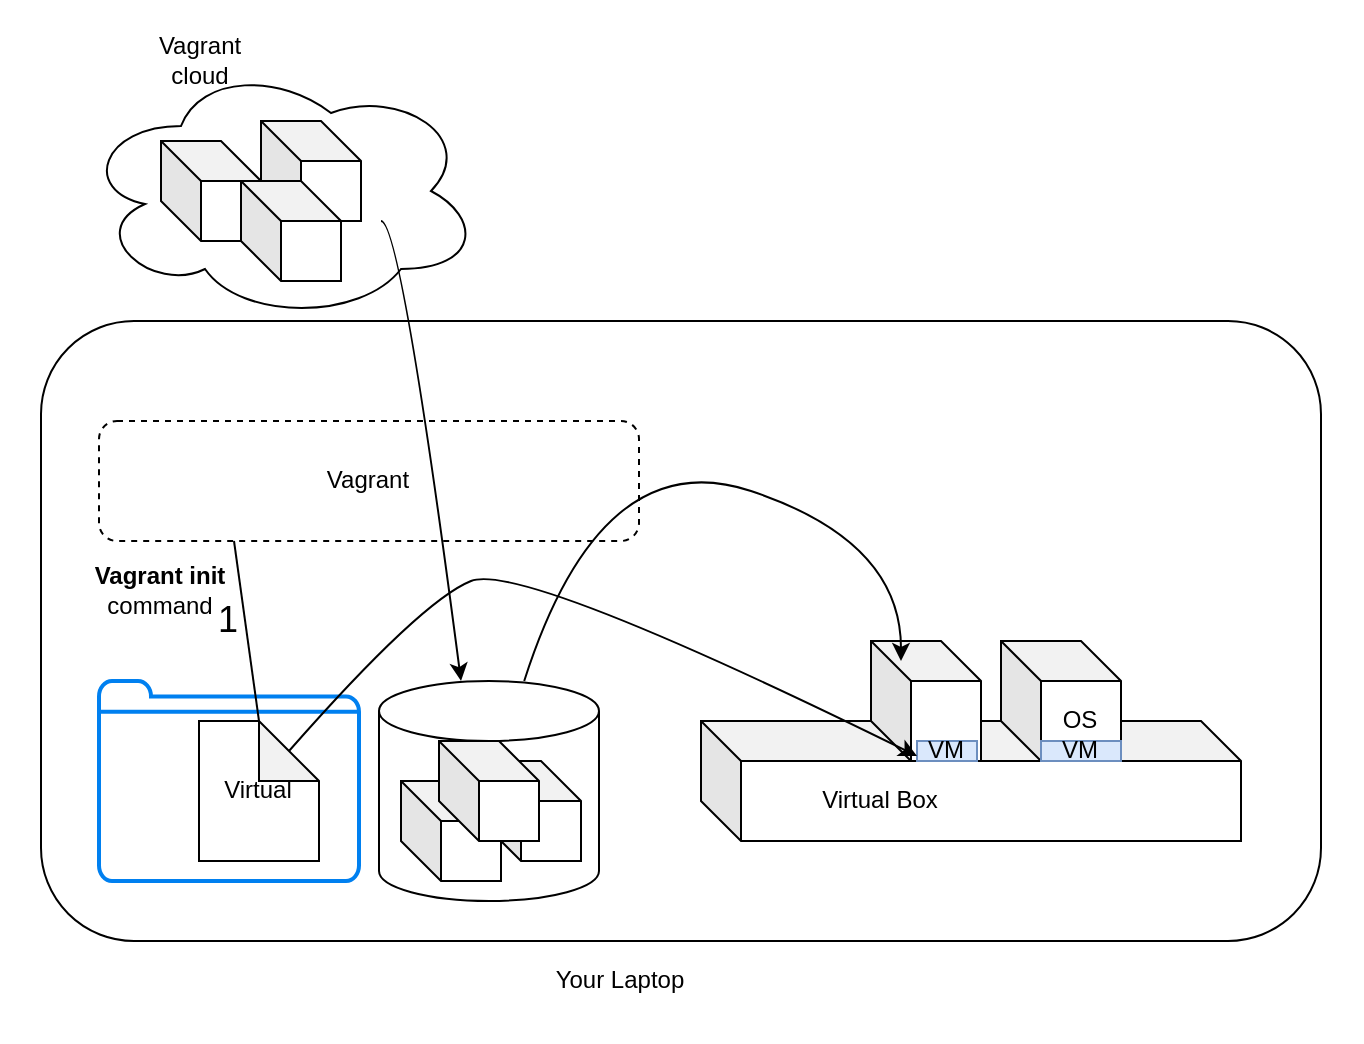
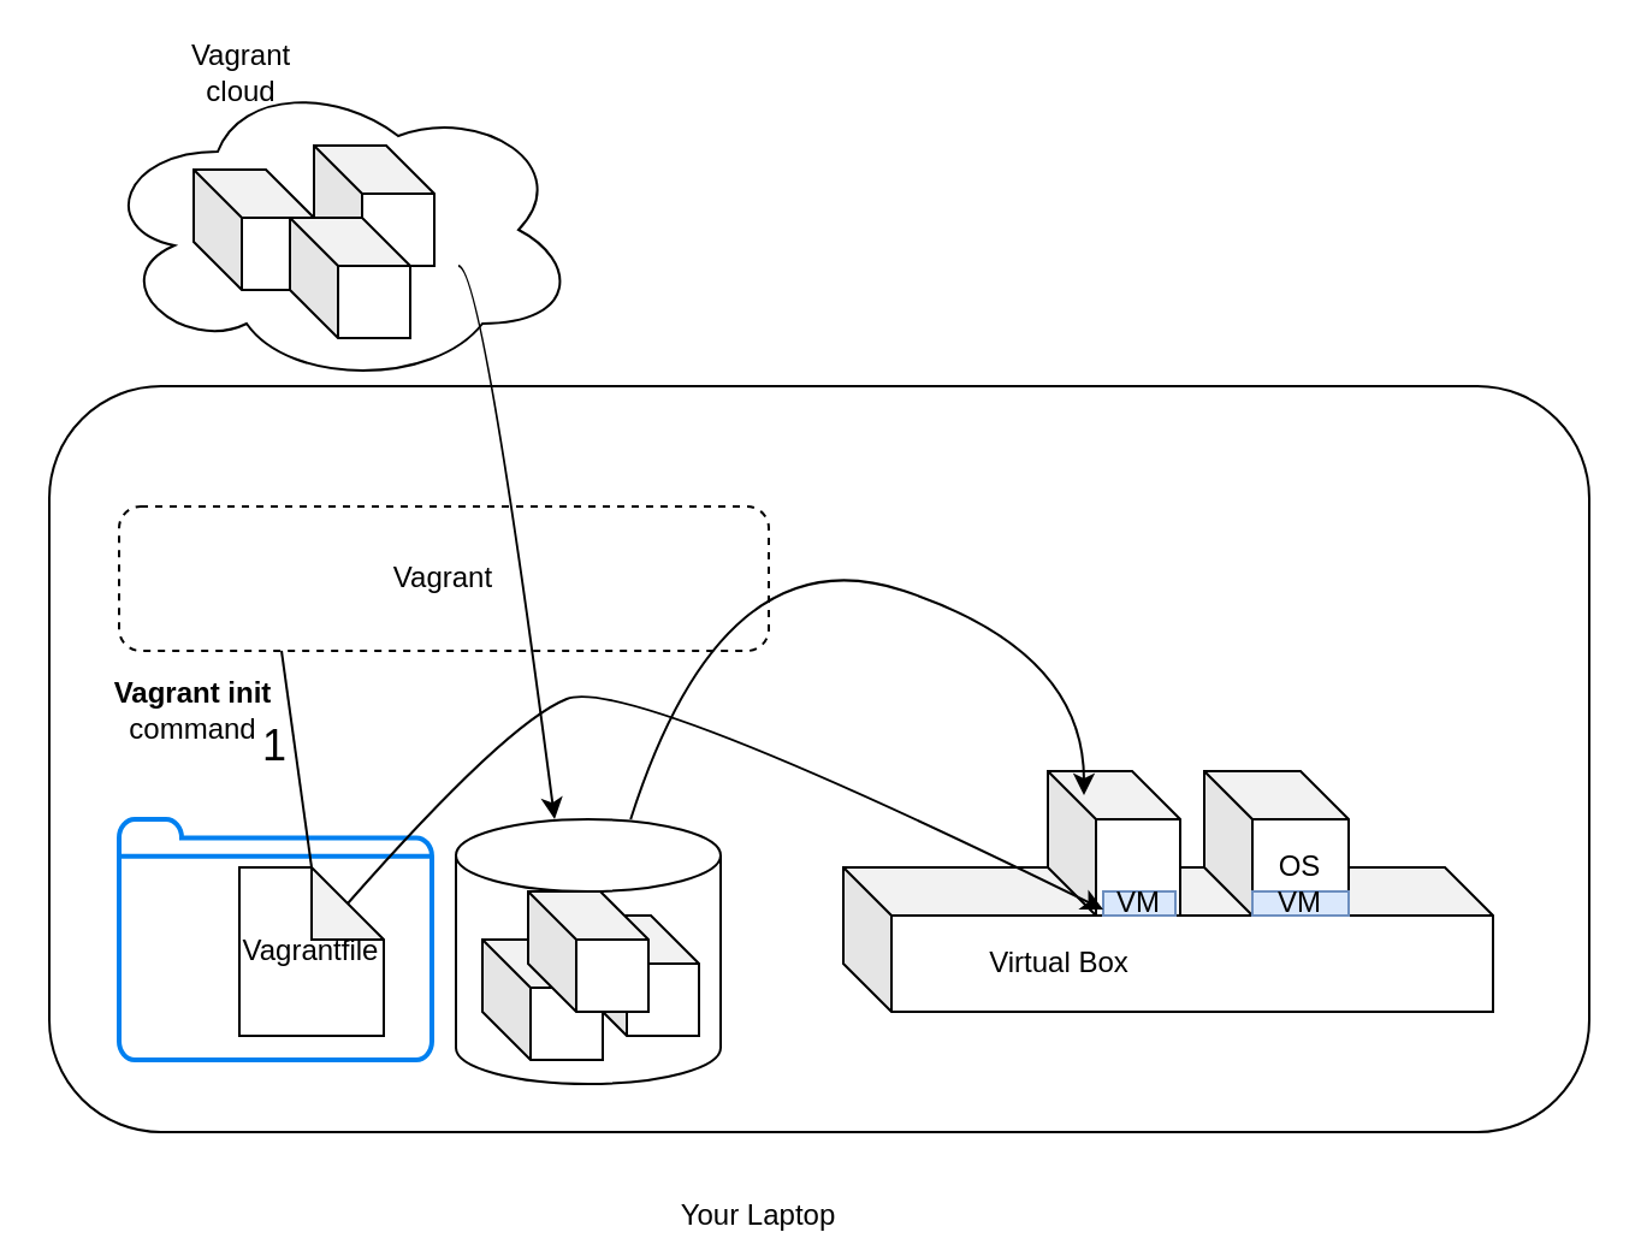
  <mxCell id="0" />
  <mxCell id="1" parent="0" />
  <mxCell id="2" value="" style="rounded=1;whiteSpace=wrap;html=1;" vertex="1" parent="1"><mxGeometry x="20" y="160" width="640" height="310" as="geometry" /></mxCell>
  <mxCell id="3" value="" style="group" vertex="1" connectable="0" parent="1"><mxGeometry x="350" y="360" width="270" height="60" as="geometry" /></mxCell>
  <mxCell id="4" value="" style="shape=cube;whiteSpace=wrap;html=1;boundedLbl=1;backgroundOutline=1;darkOpacity=0.05;darkOpacity2=0.1;" vertex="1" parent="3"><mxGeometry width="270" height="60" as="geometry" /></mxCell>
  <mxCell id="5" value="Virtual Box" style="text;html=1;strokeColor=none;fillColor=none;align=center;verticalAlign=middle;whiteSpace=wrap;rounded=0;" vertex="1" parent="3"><mxGeometry x="45" y="30" width="90" height="20" as="geometry" /></mxCell>
- <mxCell id="6" value="Your Laptop" style="text;html=1;strokeColor=none;fillColor=none;align=center;verticalAlign=middle;whiteSpace=wrap;rounded=0;" vertex="1" parent="1"><mxGeometry x="240" y="480" width="140" height="20" as="geometry" /></mxCell>
+ <mxCell id="6" value="Your Laptop" style="text;html=1;strokeColor=none;fillColor=none;align=center;verticalAlign=middle;whiteSpace=wrap;rounded=0;" vertex="1" parent="1"><mxGeometry x="245" y="495" width="140" height="20" as="geometry" /></mxCell>
  <mxCell id="7" value="" style="ellipse;shape=cloud;whiteSpace=wrap;html=1;" vertex="1" parent="1"><mxGeometry x="40" y="30" width="200" height="130" as="geometry" /></mxCell>
  <mxCell id="8" value="Vagrant cloud" style="text;html=1;strokeColor=none;fillColor=none;align=center;verticalAlign=middle;whiteSpace=wrap;rounded=0;" vertex="1" parent="1"><mxGeometry x="80" y="20" width="40" height="20" as="geometry" /></mxCell>
  <mxCell id="9" value="" style="shape=cube;whiteSpace=wrap;html=1;boundedLbl=1;backgroundOutline=1;darkOpacity=0.05;darkOpacity2=0.1;" vertex="1" parent="1"><mxGeometry x="130" y="60" width="50" height="50" as="geometry" /></mxCell>
  <mxCell id="10" value="" style="shape=cube;whiteSpace=wrap;html=1;boundedLbl=1;backgroundOutline=1;darkOpacity=0.05;darkOpacity2=0.1;" vertex="1" parent="1"><mxGeometry x="80" y="70" width="50" height="50" as="geometry" /></mxCell>
  <mxCell id="11" value="" style="group" vertex="1" connectable="0" parent="1"><mxGeometry x="500" y="320" width="60" height="60" as="geometry" /></mxCell>
  <mxCell id="12" value="OS" style="shape=cube;whiteSpace=wrap;html=1;boundedLbl=1;backgroundOutline=1;darkOpacity=0.05;darkOpacity2=0.1;" vertex="1" parent="11"><mxGeometry width="60" height="60" as="geometry" /></mxCell>
  <mxCell id="13" value="VM" style="rounded=0;whiteSpace=wrap;html=1;fillColor=#dae8fc;strokeColor=#6c8ebf;" vertex="1" parent="11"><mxGeometry x="20" y="50" width="40" height="10" as="geometry" /></mxCell>
  <mxCell id="14" value="" style="shape=cube;whiteSpace=wrap;html=1;boundedLbl=1;backgroundOutline=1;darkOpacity=0.05;darkOpacity2=0.1;" vertex="1" parent="1"><mxGeometry x="120" y="90" width="50" height="50" as="geometry" /></mxCell>
  <mxCell id="15" value="Vagrant" style="rounded=1;whiteSpace=wrap;html=1;dashed=1;" vertex="1" parent="1"><mxGeometry x="49" y="210" width="270" height="60" as="geometry" /></mxCell>
  <mxCell id="16" value="" style="shape=cylinder3;whiteSpace=wrap;html=1;boundedLbl=1;backgroundOutline=1;size=15;" vertex="1" parent="1"><mxGeometry x="189" y="340" width="110" height="110" as="geometry" /></mxCell>
  <mxCell id="17" value="" style="shape=cube;whiteSpace=wrap;html=1;boundedLbl=1;backgroundOutline=1;darkOpacity=0.05;darkOpacity2=0.1;" vertex="1" parent="1"><mxGeometry x="240" y="380" width="50" height="50" as="geometry" /></mxCell>
  <mxCell id="18" value="" style="html=1;verticalLabelPosition=bottom;align=center;labelBackgroundColor=#ffffff;verticalAlign=top;strokeWidth=2;strokeColor=#0080F0;shadow=0;dashed=0;shape=mxgraph.ios7.icons.folder;" vertex="1" parent="1"><mxGeometry x="49" y="340" width="130" height="100" as="geometry" /></mxCell>
- <mxCell id="19" value="Virtual" style="shape=note;whiteSpace=wrap;html=1;backgroundOutline=1;darkOpacity=0.05;" vertex="1" parent="1"><mxGeometry x="99" y="360" width="60" height="70" as="geometry" /></mxCell>
+ <mxCell id="19" value="Vagrantfile" style="shape=note;whiteSpace=wrap;html=1;backgroundOutline=1;darkOpacity=0.05;" vertex="1" parent="1"><mxGeometry x="99" y="360" width="60" height="70" as="geometry" /></mxCell>
  <mxCell id="20" value="" style="curved=1;endArrow=classic;html=1;" edge="1" parent="1"><mxGeometry width="50" height="50" relative="1" as="geometry"><mxPoint x="190" y="110" as="sourcePoint" /><mxPoint x="230" y="340" as="targetPoint" /><Array as="points"><mxPoint x="190" y="110" /><mxPoint x="200" y="110" /></Array></mxGeometry></mxCell>
  <mxCell id="21" value="" style="endArrow=none;html=1;entryX=0;entryY=0;entryDx=30;entryDy=0;entryPerimeter=0;exitX=0.25;exitY=1;exitDx=0;exitDy=0;" edge="1" parent="1" source="15" target="19"><mxGeometry width="50" height="50" relative="1" as="geometry"><mxPoint x="399" y="310" as="sourcePoint" /><mxPoint x="449" y="260" as="targetPoint" /></mxGeometry></mxCell>
  <mxCell id="22" value="" style="shape=cube;whiteSpace=wrap;html=1;boundedLbl=1;backgroundOutline=1;darkOpacity=0.05;darkOpacity2=0.1;" vertex="1" parent="1"><mxGeometry x="200" y="390" width="50" height="50" as="geometry" /></mxCell>
  <mxCell id="23" value="" style="shape=cube;whiteSpace=wrap;html=1;boundedLbl=1;backgroundOutline=1;darkOpacity=0.05;darkOpacity2=0.1;" vertex="1" parent="1"><mxGeometry x="219" y="370" width="50" height="50" as="geometry" /></mxCell>
  <mxCell id="24" value="" style="shape=cube;whiteSpace=wrap;html=1;boundedLbl=1;backgroundOutline=1;darkOpacity=0.05;darkOpacity2=0.1;" vertex="1" parent="1"><mxGeometry x="435" y="320" width="55" height="60" as="geometry" /></mxCell>
  <mxCell id="25" value="VM" style="rounded=0;whiteSpace=wrap;html=1;fillColor=#dae8fc;strokeColor=#6c8ebf;" vertex="1" parent="1"><mxGeometry x="458" y="370" width="30" height="10" as="geometry" /></mxCell>
  <mxCell id="26" value="" style="curved=1;endArrow=classic;html=1;exitX=0;exitY=0;exitDx=45;exitDy=15;exitPerimeter=0;entryX=0;entryY=0.75;entryDx=0;entryDy=0;" edge="1" parent="1" source="19" target="25"><mxGeometry width="50" height="50" relative="1" as="geometry"><mxPoint x="350" y="240" as="sourcePoint" /><mxPoint x="400" y="190" as="targetPoint" /><Array as="points"><mxPoint x="210" y="300" /><mxPoint x="260" y="280" /></Array></mxGeometry></mxCell>
  <mxCell id="27" value="" style="curved=1;endArrow=classic;html=1;" edge="1" parent="1" source="16"><mxGeometry width="50" height="50" relative="1" as="geometry"><mxPoint x="440" y="310" as="sourcePoint" /><mxPoint x="450" y="330" as="targetPoint" /><Array as="points"><mxPoint x="300" y="220" /><mxPoint x="450" y="270" /></Array></mxGeometry></mxCell>
  <mxCell id="28" value="&lt;b&gt;Vagrant init&lt;/b&gt; command" style="text;html=1;strokeColor=none;fillColor=none;align=center;verticalAlign=middle;whiteSpace=wrap;rounded=0;" vertex="1" parent="1"><mxGeometry x="30" y="280" width="100" height="30" as="geometry" /></mxCell>
  <mxCell id="29" value="1" style="text;html=1;strokeColor=none;fillColor=none;align=center;verticalAlign=middle;whiteSpace=wrap;rounded=0;fontSize=18;" vertex="1" parent="1"><mxGeometry x="104" y="300" width="20" height="20" as="geometry" /></mxCell>
